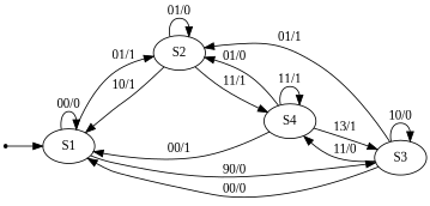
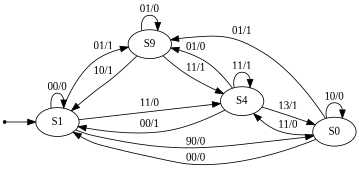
  digraph {
    fontname="Liberation Serif"
    rankdir=LR
    node [fontname="Liberation Serif"]
    edge [fontname="Liberation Serif"]
    INIT [shape=point]
    n2 [label=S1]
-   n3 [label=S2]
-   n4 [label=S3]
+   n3 [label=S9]
+   n4 [label=S0]
    n5 [label=S4]
    INIT -> n2
    n2 -> n2 [label="00/0"]
    n2 -> n3 [label="01/1"]
    n2 -> n4 [label="90/0"]
+   n2 -> n5 [label="11/0"]
    n3 -> n2 [label="10/1"]
    n3 -> n3 [label="01/0"]
    n3 -> n5 [label="11/1"]
    n4 -> n2 [label="00/0"]
    n4 -> n3 [label="01/1"]
    n4 -> n4 [label="10/0"]
    n4 -> n5 [label="11/0"]
    n5 -> n2 [label="00/1"]
    n5 -> n3 [label="01/0"]
    n5 -> n4 [label="13/1"]
    n5 -> n5 [label="11/1"]
  }
